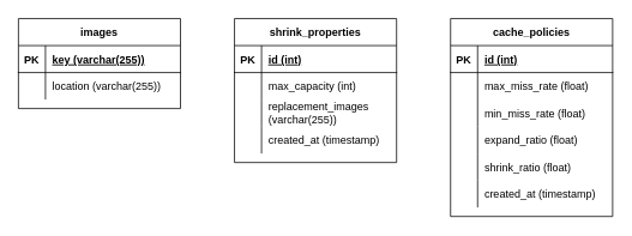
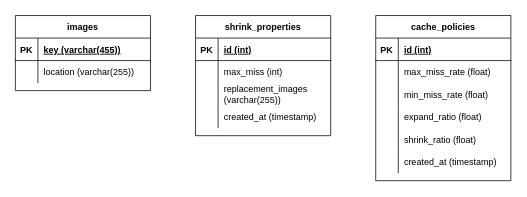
  <mxCell id="0" />
  <mxCell id="1" parent="0" />
  <mxCell id="2" value="images" style="shape=table;startSize=30;container=1;collapsible=1;childLayout=tableLayout;fixedRows=1;rowLines=0;fontStyle=1;align=center;resizeLast=1;" parent="1" vertex="1"><mxGeometry x="20" y="20" width="180" height="100" as="geometry"><mxRectangle x="40" y="120" width="80" height="30" as="alternateBounds" /></mxGeometry></mxCell>
  <mxCell id="3" value="" style="shape=tableRow;horizontal=0;startSize=0;swimlaneHead=0;swimlaneBody=0;fillColor=none;collapsible=0;dropTarget=0;points=[[0,0.5],[1,0.5]];portConstraint=eastwest;top=0;left=0;right=0;bottom=1;" parent="2" vertex="1"><mxGeometry y="30" width="180" height="30" as="geometry" /></mxCell>
  <mxCell id="4" value="PK" style="shape=partialRectangle;connectable=0;fillColor=none;top=0;left=0;bottom=0;right=0;fontStyle=1;overflow=hidden;" parent="3" vertex="1"><mxGeometry width="30" height="30" as="geometry"><mxRectangle width="30" height="30" as="alternateBounds" /></mxGeometry></mxCell>
- <mxCell id="5" value="key (varchar(255))" style="shape=partialRectangle;connectable=0;fillColor=none;top=0;left=0;bottom=0;right=0;align=left;spacingLeft=6;fontStyle=5;overflow=hidden;" parent="3" vertex="1"><mxGeometry x="30" width="150" height="30" as="geometry"><mxRectangle width="150" height="30" as="alternateBounds" /></mxGeometry></mxCell>
+ <mxCell id="5" value="key (varchar(455))" style="shape=partialRectangle;connectable=0;fillColor=none;top=0;left=0;bottom=0;right=0;align=left;spacingLeft=6;fontStyle=5;overflow=hidden;" parent="3" vertex="1"><mxGeometry x="30" width="150" height="30" as="geometry"><mxRectangle width="150" height="30" as="alternateBounds" /></mxGeometry></mxCell>
  <mxCell id="6" value="" style="shape=tableRow;horizontal=0;startSize=0;swimlaneHead=0;swimlaneBody=0;fillColor=none;collapsible=0;dropTarget=0;points=[[0,0.5],[1,0.5]];portConstraint=eastwest;top=0;left=0;right=0;bottom=0;" parent="2" vertex="1"><mxGeometry y="60" width="180" height="30" as="geometry" /></mxCell>
  <mxCell id="7" value="" style="shape=partialRectangle;connectable=0;fillColor=none;top=0;left=0;bottom=0;right=0;editable=1;overflow=hidden;" parent="6" vertex="1"><mxGeometry width="30" height="30" as="geometry"><mxRectangle width="30" height="30" as="alternateBounds" /></mxGeometry></mxCell>
  <mxCell id="8" value="location (varchar(255))" style="shape=partialRectangle;connectable=0;fillColor=none;top=0;left=0;bottom=0;right=0;align=left;spacingLeft=6;overflow=hidden;" parent="6" vertex="1"><mxGeometry x="30" width="150" height="30" as="geometry"><mxRectangle width="150" height="30" as="alternateBounds" /></mxGeometry></mxCell>
  <mxCell id="9" value="cache_policies" style="shape=table;startSize=30;container=1;collapsible=1;childLayout=tableLayout;fixedRows=1;rowLines=0;fontStyle=1;align=center;resizeLast=1;" parent="1" vertex="1"><mxGeometry x="500" y="20" width="180" height="220" as="geometry" /></mxCell>
  <mxCell id="10" value="" style="shape=tableRow;horizontal=0;startSize=0;swimlaneHead=0;swimlaneBody=0;fillColor=none;collapsible=0;dropTarget=0;points=[[0,0.5],[1,0.5]];portConstraint=eastwest;top=0;left=0;right=0;bottom=1;" parent="9" vertex="1"><mxGeometry y="30" width="180" height="30" as="geometry" /></mxCell>
  <mxCell id="11" value="PK" style="shape=partialRectangle;connectable=0;fillColor=none;top=0;left=0;bottom=0;right=0;fontStyle=1;overflow=hidden;" parent="10" vertex="1"><mxGeometry width="30" height="30" as="geometry"><mxRectangle width="30" height="30" as="alternateBounds" /></mxGeometry></mxCell>
  <mxCell id="12" value="id (int)" style="shape=partialRectangle;connectable=0;fillColor=none;top=0;left=0;bottom=0;right=0;align=left;spacingLeft=6;fontStyle=5;overflow=hidden;" parent="10" vertex="1"><mxGeometry x="30" width="150" height="30" as="geometry"><mxRectangle width="150" height="30" as="alternateBounds" /></mxGeometry></mxCell>
  <mxCell id="13" value="" style="shape=tableRow;horizontal=0;startSize=0;swimlaneHead=0;swimlaneBody=0;fillColor=none;collapsible=0;dropTarget=0;points=[[0,0.5],[1,0.5]];portConstraint=eastwest;top=0;left=0;right=0;bottom=0;" parent="9" vertex="1"><mxGeometry y="60" width="180" height="30" as="geometry" /></mxCell>
  <mxCell id="14" value="" style="shape=partialRectangle;connectable=0;fillColor=none;top=0;left=0;bottom=0;right=0;editable=1;overflow=hidden;" parent="13" vertex="1"><mxGeometry width="30" height="30" as="geometry"><mxRectangle width="30" height="30" as="alternateBounds" /></mxGeometry></mxCell>
  <mxCell id="15" value="max_miss_rate (float)" style="shape=partialRectangle;connectable=0;fillColor=none;top=0;left=0;bottom=0;right=0;align=left;spacingLeft=6;overflow=hidden;" parent="13" vertex="1"><mxGeometry x="30" width="150" height="30" as="geometry"><mxRectangle width="150" height="30" as="alternateBounds" /></mxGeometry></mxCell>
  <mxCell id="16" value="" style="shape=tableRow;horizontal=0;startSize=0;swimlaneHead=0;swimlaneBody=0;fillColor=none;collapsible=0;dropTarget=0;points=[[0,0.5],[1,0.5]];portConstraint=eastwest;top=0;left=0;right=0;bottom=0;" parent="9" vertex="1"><mxGeometry y="90" width="180" height="30" as="geometry" /></mxCell>
  <mxCell id="17" value="" style="shape=partialRectangle;connectable=0;fillColor=none;top=0;left=0;bottom=0;right=0;editable=1;overflow=hidden;" parent="16" vertex="1"><mxGeometry width="30" height="30" as="geometry"><mxRectangle width="30" height="30" as="alternateBounds" /></mxGeometry></mxCell>
  <mxCell id="18" value="min_miss_rate (float)" style="shape=partialRectangle;connectable=0;fillColor=none;top=0;left=0;bottom=0;right=0;align=left;spacingLeft=6;overflow=hidden;" parent="16" vertex="1"><mxGeometry x="30" width="150" height="30" as="geometry"><mxRectangle width="150" height="30" as="alternateBounds" /></mxGeometry></mxCell>
  <mxCell id="19" value="" style="shape=tableRow;horizontal=0;startSize=0;swimlaneHead=0;swimlaneBody=0;fillColor=none;collapsible=0;dropTarget=0;points=[[0,0.5],[1,0.5]];portConstraint=eastwest;top=0;left=0;right=0;bottom=0;" parent="9" vertex="1"><mxGeometry y="120" width="180" height="30" as="geometry" /></mxCell>
  <mxCell id="20" value="" style="shape=partialRectangle;connectable=0;fillColor=none;top=0;left=0;bottom=0;right=0;editable=1;overflow=hidden;" parent="19" vertex="1"><mxGeometry width="30" height="30" as="geometry"><mxRectangle width="30" height="30" as="alternateBounds" /></mxGeometry></mxCell>
  <mxCell id="21" value="expand_ratio (float)" style="shape=partialRectangle;connectable=0;fillColor=none;top=0;left=0;bottom=0;right=0;align=left;spacingLeft=6;overflow=hidden;" parent="19" vertex="1"><mxGeometry x="30" width="150" height="30" as="geometry"><mxRectangle width="150" height="30" as="alternateBounds" /></mxGeometry></mxCell>
  <mxCell id="22" value="" style="shape=tableRow;horizontal=0;startSize=0;swimlaneHead=0;swimlaneBody=0;fillColor=none;collapsible=0;dropTarget=0;points=[[0,0.5],[1,0.5]];portConstraint=eastwest;top=0;left=0;right=0;bottom=0;" parent="9" vertex="1"><mxGeometry y="150" width="180" height="30" as="geometry" /></mxCell>
  <mxCell id="23" value="" style="shape=partialRectangle;connectable=0;fillColor=none;top=0;left=0;bottom=0;right=0;editable=1;overflow=hidden;" parent="22" vertex="1"><mxGeometry width="30" height="30" as="geometry"><mxRectangle width="30" height="30" as="alternateBounds" /></mxGeometry></mxCell>
  <mxCell id="24" value="shrink_ratio (float)" style="shape=partialRectangle;connectable=0;fillColor=none;top=0;left=0;bottom=0;right=0;align=left;spacingLeft=6;overflow=hidden;" parent="22" vertex="1"><mxGeometry x="30" width="150" height="30" as="geometry"><mxRectangle width="150" height="30" as="alternateBounds" /></mxGeometry></mxCell>
  <mxCell id="25" value="" style="shape=tableRow;horizontal=0;startSize=0;swimlaneHead=0;swimlaneBody=0;fillColor=none;collapsible=0;dropTarget=0;points=[[0,0.5],[1,0.5]];portConstraint=eastwest;top=0;left=0;right=0;bottom=0;" parent="9" vertex="1"><mxGeometry y="180" width="180" height="30" as="geometry" /></mxCell>
  <mxCell id="26" value="" style="shape=partialRectangle;connectable=0;fillColor=none;top=0;left=0;bottom=0;right=0;editable=1;overflow=hidden;" parent="25" vertex="1"><mxGeometry width="30" height="30" as="geometry"><mxRectangle width="30" height="30" as="alternateBounds" /></mxGeometry></mxCell>
  <mxCell id="27" value="created_at (timestamp)" style="shape=partialRectangle;connectable=0;fillColor=none;top=0;left=0;bottom=0;right=0;align=left;spacingLeft=6;overflow=hidden;" parent="25" vertex="1"><mxGeometry x="30" width="150" height="30" as="geometry"><mxRectangle width="150" height="30" as="alternateBounds" /></mxGeometry></mxCell>
  <mxCell id="28" value="shrink_properties" style="shape=table;startSize=30;container=1;collapsible=1;childLayout=tableLayout;fixedRows=1;rowLines=0;fontStyle=1;align=center;resizeLast=1;" parent="1" vertex="1"><mxGeometry x="260" y="20" width="180" height="160" as="geometry" /></mxCell>
  <mxCell id="29" value="" style="shape=tableRow;horizontal=0;startSize=0;swimlaneHead=0;swimlaneBody=0;fillColor=none;collapsible=0;dropTarget=0;points=[[0,0.5],[1,0.5]];portConstraint=eastwest;top=0;left=0;right=0;bottom=1;" parent="28" vertex="1"><mxGeometry y="30" width="180" height="30" as="geometry" /></mxCell>
  <mxCell id="30" value="PK" style="shape=partialRectangle;connectable=0;fillColor=none;top=0;left=0;bottom=0;right=0;fontStyle=1;overflow=hidden;" parent="29" vertex="1"><mxGeometry width="30" height="30" as="geometry"><mxRectangle width="30" height="30" as="alternateBounds" /></mxGeometry></mxCell>
  <mxCell id="31" value="id (int)" style="shape=partialRectangle;connectable=0;fillColor=none;top=0;left=0;bottom=0;right=0;align=left;spacingLeft=6;fontStyle=5;overflow=hidden;" parent="29" vertex="1"><mxGeometry x="30" width="150" height="30" as="geometry"><mxRectangle width="150" height="30" as="alternateBounds" /></mxGeometry></mxCell>
  <mxCell id="32" value="" style="shape=tableRow;horizontal=0;startSize=0;swimlaneHead=0;swimlaneBody=0;fillColor=none;collapsible=0;dropTarget=0;points=[[0,0.5],[1,0.5]];portConstraint=eastwest;top=0;left=0;right=0;bottom=0;" parent="28" vertex="1"><mxGeometry y="60" width="180" height="30" as="geometry" /></mxCell>
  <mxCell id="33" value="" style="shape=partialRectangle;connectable=0;fillColor=none;top=0;left=0;bottom=0;right=0;editable=1;overflow=hidden;" parent="32" vertex="1"><mxGeometry width="30" height="30" as="geometry"><mxRectangle width="30" height="30" as="alternateBounds" /></mxGeometry></mxCell>
- <mxCell id="34" value="max_capacity (int)" style="shape=partialRectangle;connectable=0;fillColor=none;top=0;left=0;bottom=0;right=0;align=left;spacingLeft=6;overflow=hidden;" parent="32" vertex="1"><mxGeometry x="30" width="150" height="30" as="geometry"><mxRectangle width="150" height="30" as="alternateBounds" /></mxGeometry></mxCell>
+ <mxCell id="34" value="max_miss (int)" style="shape=partialRectangle;connectable=0;fillColor=none;top=0;left=0;bottom=0;right=0;align=left;spacingLeft=6;overflow=hidden;" parent="32" vertex="1"><mxGeometry x="30" width="150" height="30" as="geometry"><mxRectangle width="150" height="30" as="alternateBounds" /></mxGeometry></mxCell>
  <mxCell id="35" value="" style="shape=tableRow;horizontal=0;startSize=0;swimlaneHead=0;swimlaneBody=0;fillColor=none;collapsible=0;dropTarget=0;points=[[0,0.5],[1,0.5]];portConstraint=eastwest;top=0;left=0;right=0;bottom=0;" parent="28" vertex="1"><mxGeometry y="90" width="180" height="30" as="geometry" /></mxCell>
  <mxCell id="36" value="" style="shape=partialRectangle;connectable=0;fillColor=none;top=0;left=0;bottom=0;right=0;editable=1;overflow=hidden;" parent="35" vertex="1"><mxGeometry width="30" height="30" as="geometry"><mxRectangle width="30" height="30" as="alternateBounds" /></mxGeometry></mxCell>
  <mxCell id="37" value="replacement_images &#10;(varchar(255))" style="shape=partialRectangle;connectable=0;fillColor=none;top=0;left=0;bottom=0;right=0;align=left;spacingLeft=6;overflow=hidden;" parent="35" vertex="1"><mxGeometry x="30" width="150" height="30" as="geometry"><mxRectangle width="150" height="30" as="alternateBounds" /></mxGeometry></mxCell>
  <mxCell id="38" value="" style="shape=tableRow;horizontal=0;startSize=0;swimlaneHead=0;swimlaneBody=0;fillColor=none;collapsible=0;dropTarget=0;points=[[0,0.5],[1,0.5]];portConstraint=eastwest;top=0;left=0;right=0;bottom=0;" parent="28" vertex="1"><mxGeometry y="120" width="180" height="30" as="geometry" /></mxCell>
  <mxCell id="39" value="" style="shape=partialRectangle;connectable=0;fillColor=none;top=0;left=0;bottom=0;right=0;editable=1;overflow=hidden;" parent="38" vertex="1"><mxGeometry width="30" height="30" as="geometry"><mxRectangle width="30" height="30" as="alternateBounds" /></mxGeometry></mxCell>
  <mxCell id="40" value="created_at (timestamp)" style="shape=partialRectangle;connectable=0;fillColor=none;top=0;left=0;bottom=0;right=0;align=left;spacingLeft=6;overflow=hidden;" parent="38" vertex="1"><mxGeometry x="30" width="150" height="30" as="geometry"><mxRectangle width="150" height="30" as="alternateBounds" /></mxGeometry></mxCell>
